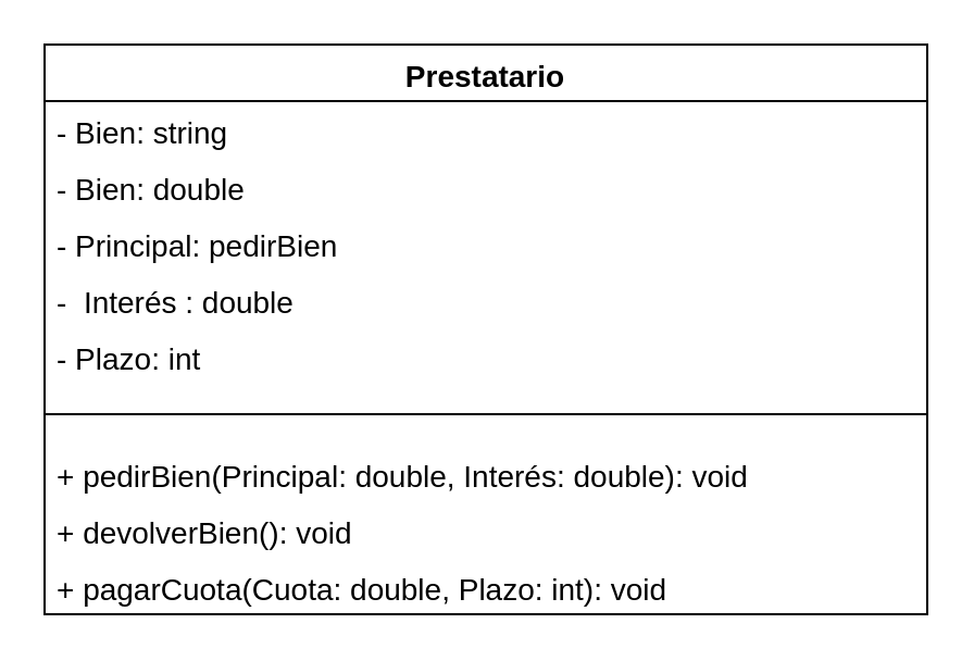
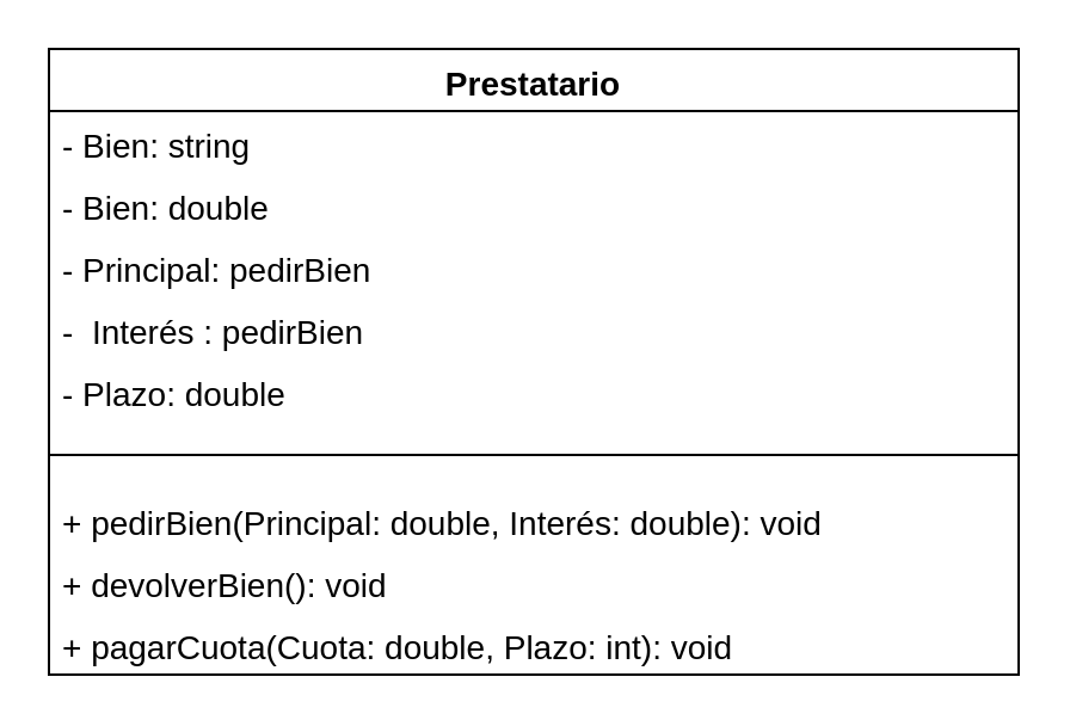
  <mxCell id="0" />
  <mxCell id="1" parent="0" />
  <mxCell id="2" value="Prestatario" style="swimlane;fontStyle=1;align=center;verticalAlign=top;childLayout=stackLayout;horizontal=1;startSize=26;horizontalStack=0;resizeParent=1;resizeParentMax=0;resizeLast=0;collapsible=1;marginBottom=0;fontSize=14;" parent="1" vertex="1"><mxGeometry x="20" y="20" width="406" height="262" as="geometry"><mxRectangle x="224" y="40" width="80" height="30" as="alternateBounds" /></mxGeometry></mxCell>
  <mxCell id="3" value="- Bien: string" style="text;strokeColor=none;fillColor=none;align=left;verticalAlign=top;spacingLeft=4;spacingRight=4;overflow=hidden;rotatable=0;points=[[0,0.5],[1,0.5]];portConstraint=eastwest;fontSize=14;" parent="2" vertex="1"><mxGeometry y="26" width="406" height="26" as="geometry" /></mxCell>
  <mxCell id="4" value="- Bien: double" style="text;strokeColor=none;fillColor=none;align=left;verticalAlign=top;spacingLeft=4;spacingRight=4;overflow=hidden;rotatable=0;points=[[0,0.5],[1,0.5]];portConstraint=eastwest;fontSize=14;" parent="2" vertex="1"><mxGeometry y="52" width="406" height="26" as="geometry" /></mxCell>
  <mxCell id="5" value="- Principal: pedirBien" style="text;strokeColor=none;fillColor=none;align=left;verticalAlign=top;spacingLeft=4;spacingRight=4;overflow=hidden;rotatable=0;points=[[0,0.5],[1,0.5]];portConstraint=eastwest;fontSize=14;" parent="2" vertex="1"><mxGeometry y="78" width="406" height="26" as="geometry" /></mxCell>
- <mxCell id="6" value="-  Interés : double" style="text;strokeColor=none;fillColor=none;align=left;verticalAlign=top;spacingLeft=4;spacingRight=4;overflow=hidden;rotatable=0;points=[[0,0.5],[1,0.5]];portConstraint=eastwest;fontSize=14;" vertex="1" parent="2"><mxGeometry y="104" width="406" height="26" as="geometry" /></mxCell>
- <mxCell id="7" value="- Plazo: int" style="text;strokeColor=none;fillColor=none;align=left;verticalAlign=top;spacingLeft=4;spacingRight=4;overflow=hidden;rotatable=0;points=[[0,0.5],[1,0.5]];portConstraint=eastwest;fontSize=14;" vertex="1" parent="2"><mxGeometry y="130" width="406" height="26" as="geometry" /></mxCell>
+ <mxCell id="6" value="-  Interés : pedirBien" style="text;strokeColor=none;fillColor=none;align=left;verticalAlign=top;spacingLeft=4;spacingRight=4;overflow=hidden;rotatable=0;points=[[0,0.5],[1,0.5]];portConstraint=eastwest;fontSize=14;" vertex="1" parent="2"><mxGeometry y="104" width="406" height="26" as="geometry" /></mxCell>
+ <mxCell id="7" value="- Plazo: double" style="text;strokeColor=none;fillColor=none;align=left;verticalAlign=top;spacingLeft=4;spacingRight=4;overflow=hidden;rotatable=0;points=[[0,0.5],[1,0.5]];portConstraint=eastwest;fontSize=14;" vertex="1" parent="2"><mxGeometry y="130" width="406" height="26" as="geometry" /></mxCell>
  <mxCell id="8" value="" style="line;strokeWidth=1;fillColor=none;align=left;verticalAlign=middle;spacingTop=-1;spacingLeft=3;spacingRight=3;rotatable=0;labelPosition=right;points=[];portConstraint=eastwest;fontSize=14;" parent="2" vertex="1"><mxGeometry y="156" width="406" height="28" as="geometry" /></mxCell>
  <mxCell id="9" value="+ pedirBien(Principal: double, Interés: double): void" style="text;strokeColor=none;fillColor=none;align=left;verticalAlign=top;spacingLeft=4;spacingRight=4;overflow=hidden;rotatable=0;points=[[0,0.5],[1,0.5]];portConstraint=eastwest;fontSize=14;" parent="2" vertex="1"><mxGeometry y="184" width="406" height="26" as="geometry" /></mxCell>
  <mxCell id="10" value="+ devolverBien(): void" style="text;strokeColor=none;fillColor=none;align=left;verticalAlign=top;spacingLeft=4;spacingRight=4;overflow=hidden;rotatable=0;points=[[0,0.5],[1,0.5]];portConstraint=eastwest;fontSize=14;" parent="2" vertex="1"><mxGeometry y="210" width="406" height="26" as="geometry" /></mxCell>
  <mxCell id="11" value="+ pagarCuota(Cuota: double, Plazo: int): void" style="text;strokeColor=none;fillColor=none;align=left;verticalAlign=top;spacingLeft=4;spacingRight=4;overflow=hidden;rotatable=0;points=[[0,0.5],[1,0.5]];portConstraint=eastwest;fontSize=14;" parent="2" vertex="1"><mxGeometry y="236" width="406" height="26" as="geometry" /></mxCell>
